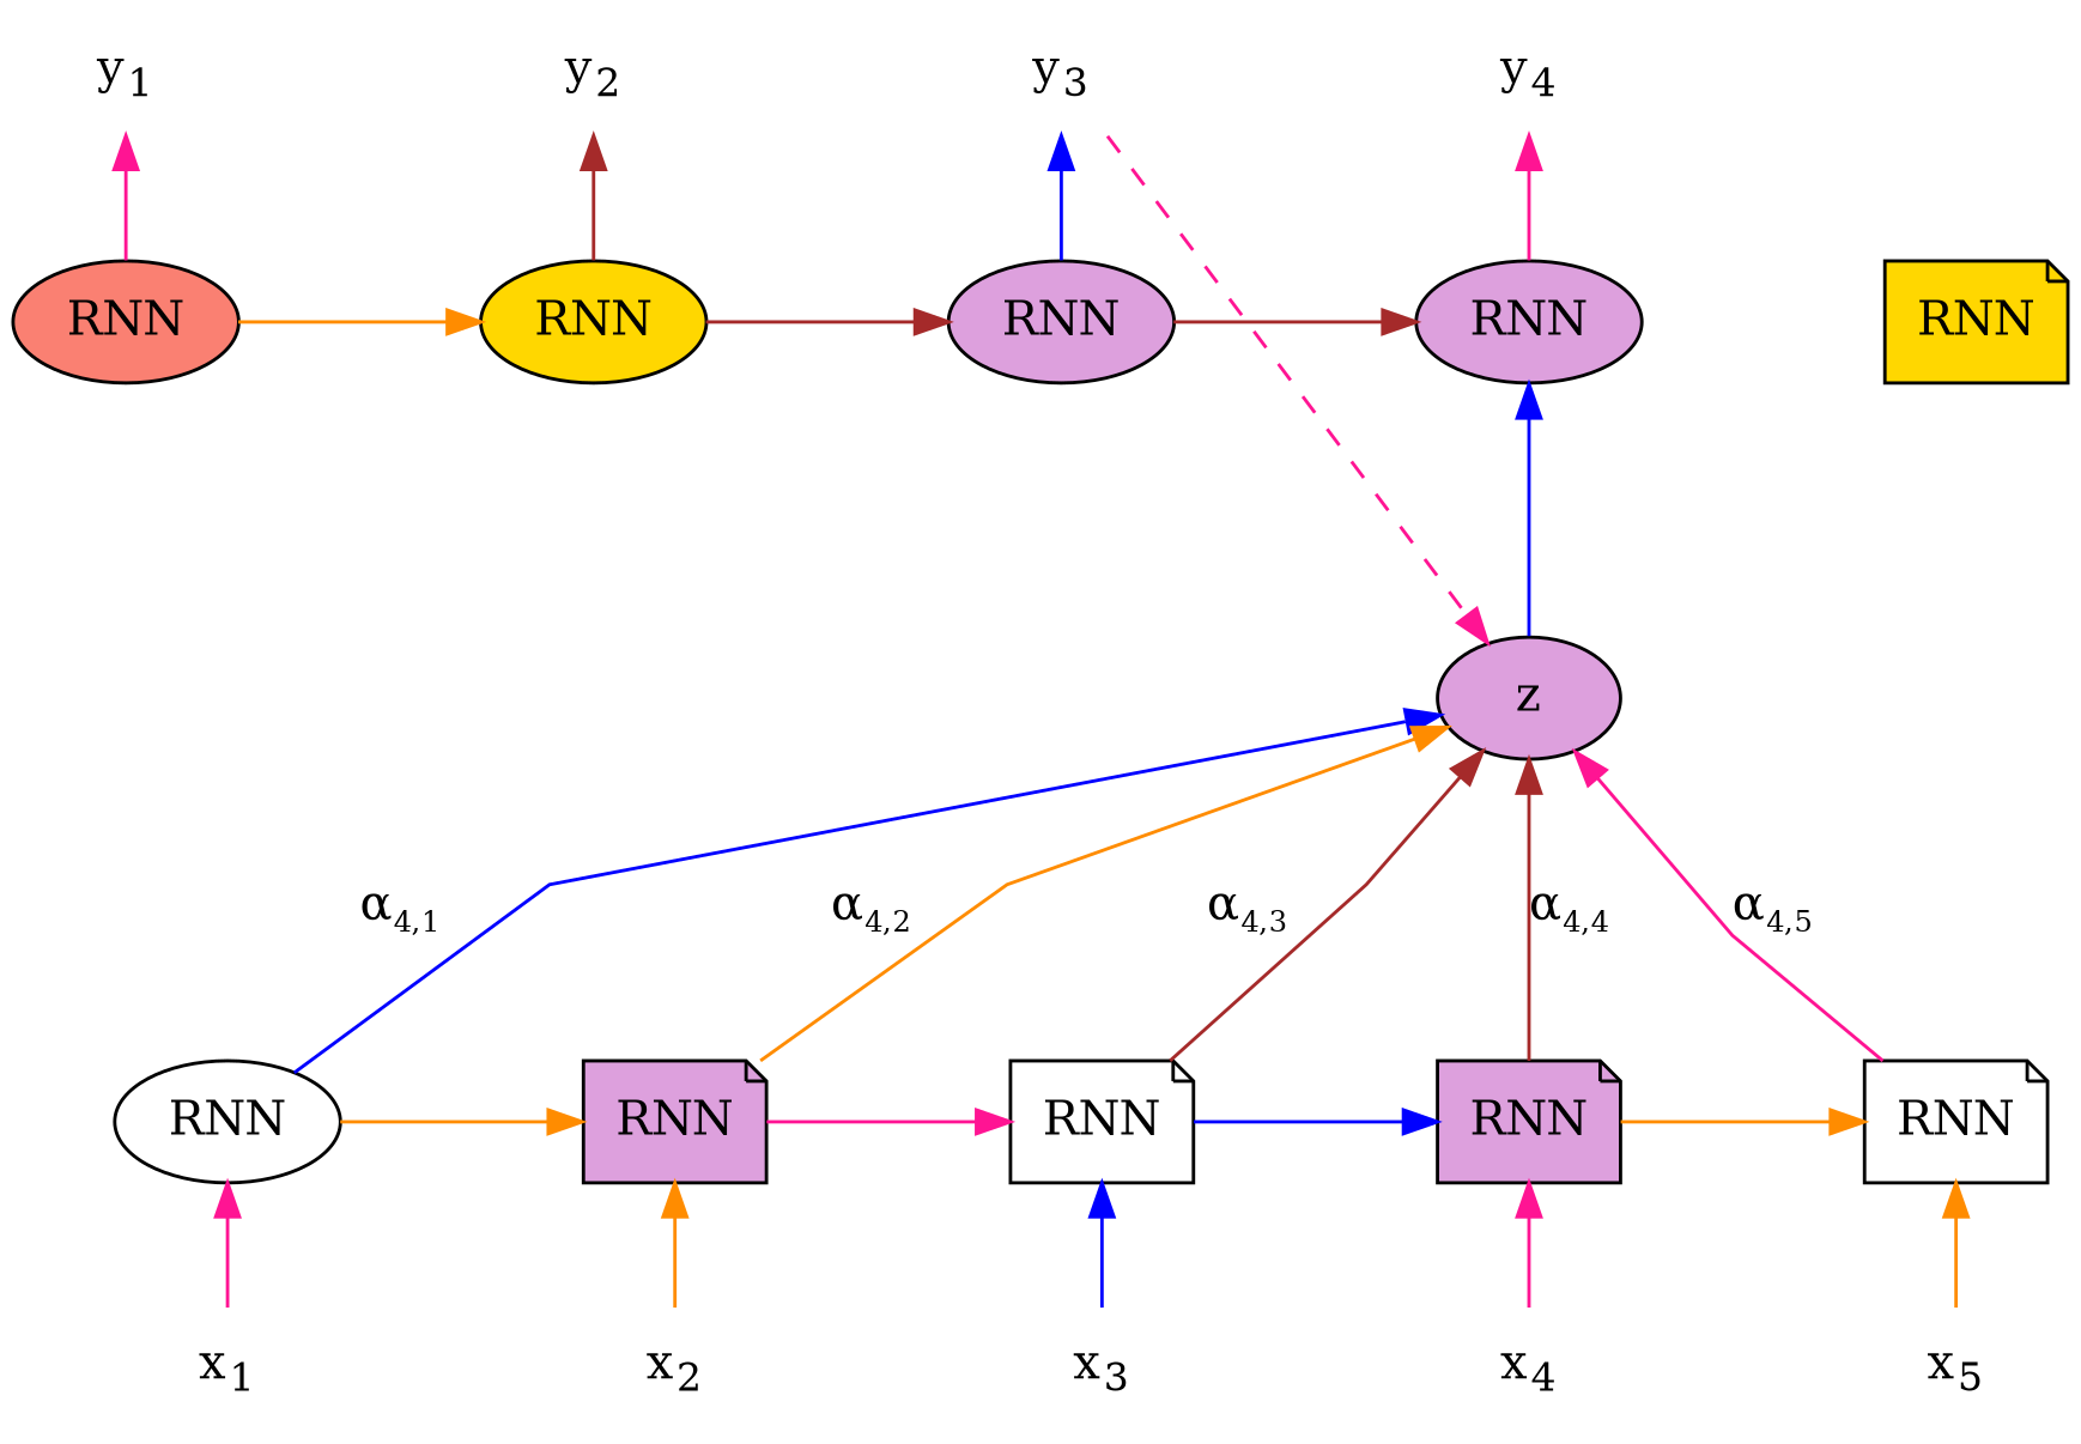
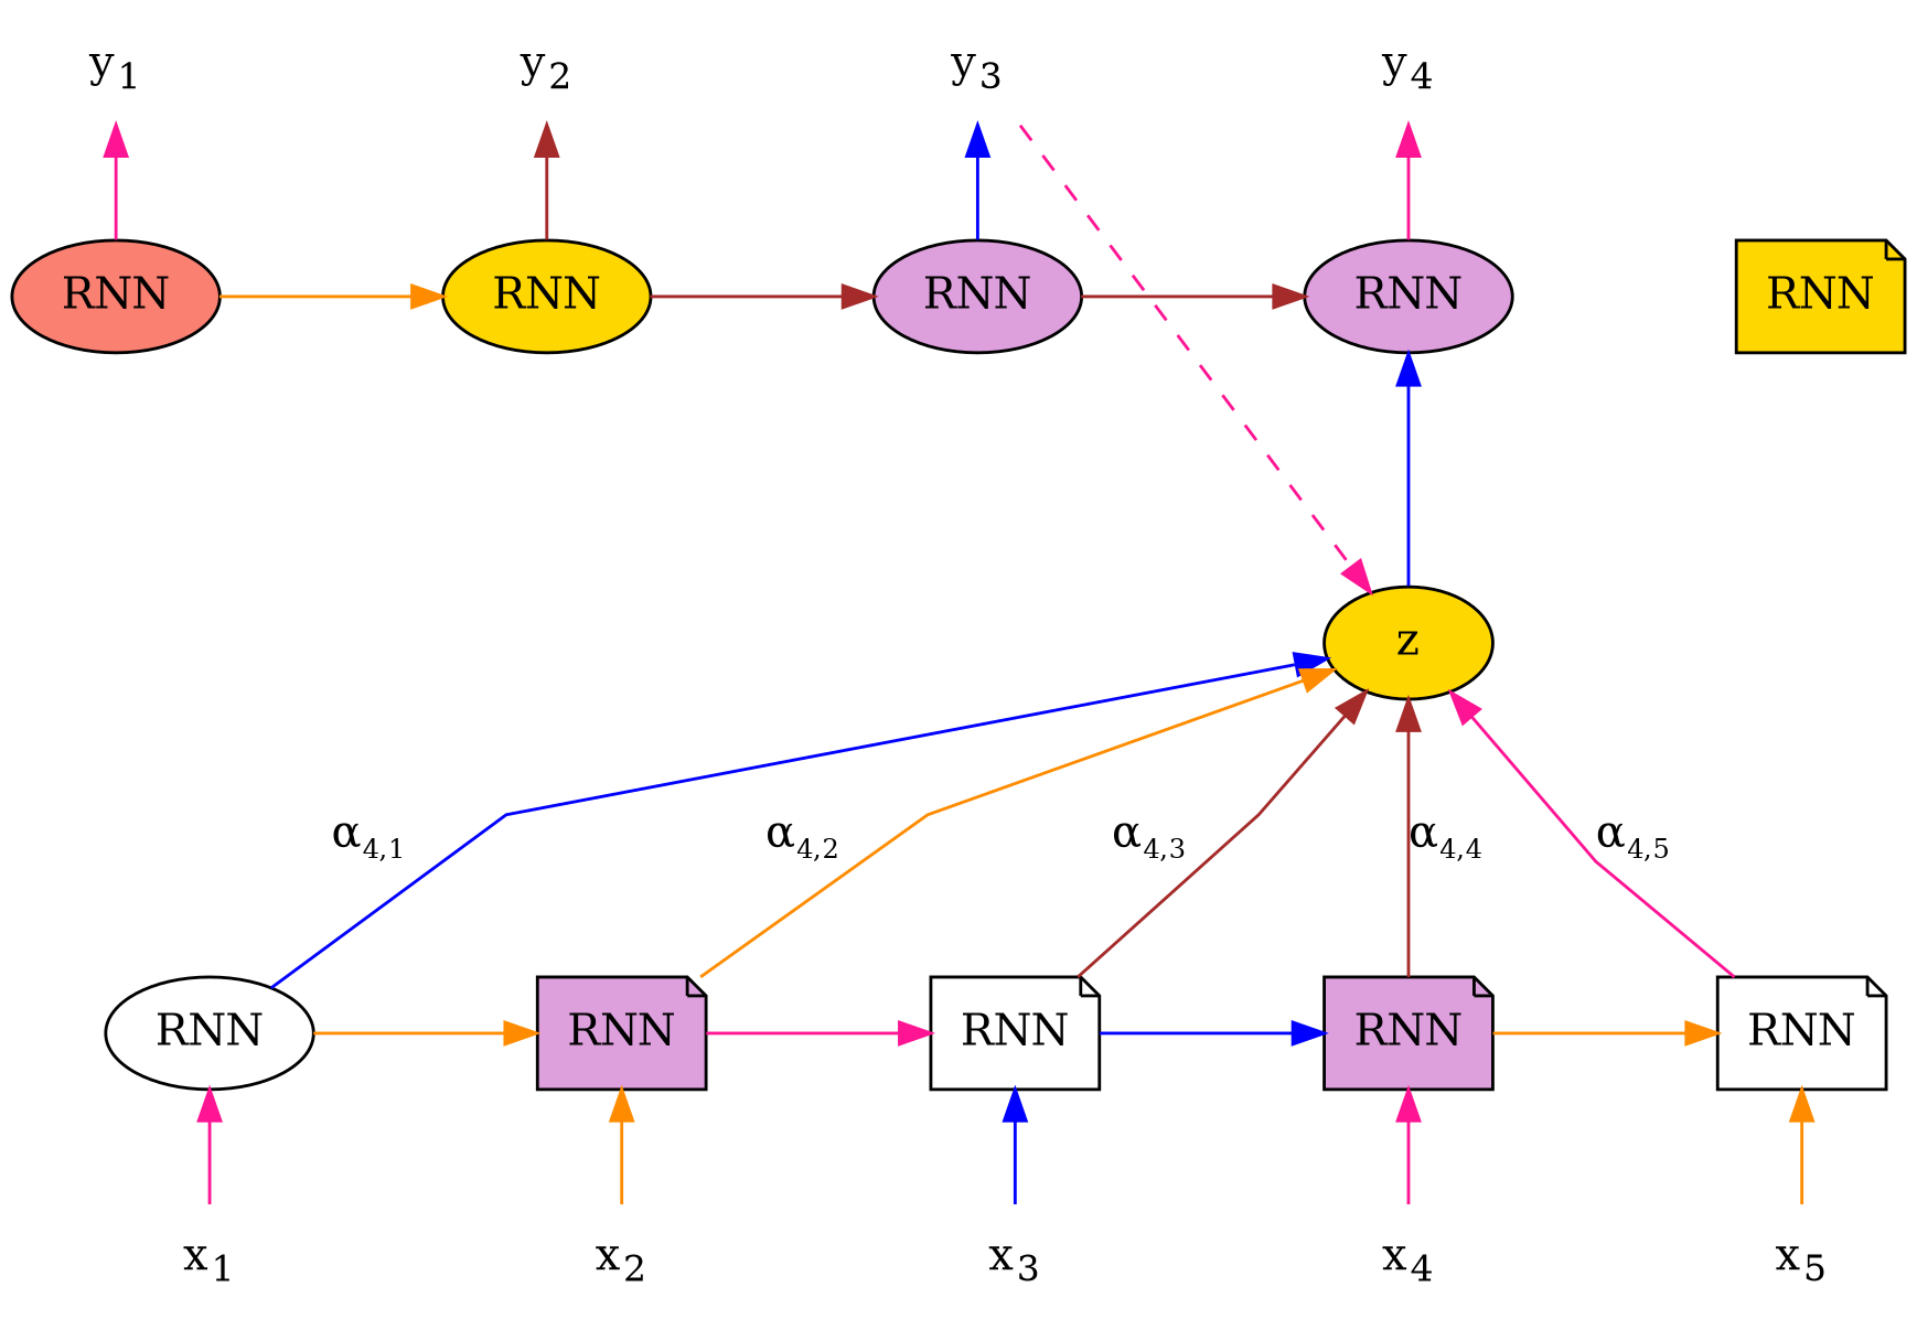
  digraph {
    rankdir=BT
    splines=False
    node [shape=plaintext style=filled]
    edge [color=deeppink]
    n1 [fillcolor=salmon label=RNN shape=ellipse]
    n2 [fillcolor=gold label=RNN shape=ellipse]
    n3 [fillcolor=plum label=RNN shape=ellipse]
    n4 [fillcolor=plum label=RNN shape=ellipse]
    n5 [fillcolor=gold label=RNN shape=note]
    n6 [fillcolor=white label=RNN shape=ellipse]
    n7 [fillcolor=plum label=RNN shape=note]
    n8 [fillcolor=white label=RNN shape=note]
    n9 [fillcolor=plum label=RNN shape=note]
    n10 [fillcolor=white label=RNN shape=note]
    n11 [label=<x<sub>1</sub>> style=""]
    n12 [label=<x<sub>2</sub>> style=""]
    n13 [label=<x<sub>3</sub>> style=""]
    n14 [label=<x<sub>4</sub>> style=""]
    n15 [label=<x<sub>5</sub>> style=""]
    n16 [label=<y<sub>1</sub>> style=""]
    n17 [label=<y<sub>2</sub>> style=""]
    n18 [label=<y<sub>3</sub>> style=""]
-   n19 [fillcolor=plum label=z shape=ellipse]
+   n19 [fillcolor=gold label=z shape=ellipse]
    n20 [label=<y<sub>4</sub>> style=""]
    subgraph sub_1 {
      rank=same
      n1
      n2
      n3
      n4
      n5
    }
    subgraph sub_2 {
      rank=same
      n6
      n7
      n8
      n9
      n10
    }
    n1 -> n2 [minlen=2 color=darkorange]
    n1 -> n16
    n2 -> n3 [minlen=2 color=brown]
    n2 -> n17 [color=brown]
    n3 -> n4 [minlen=2 color=brown]
    n3 -> n18 [color=blue]
    n4 -> n5 [minlen=2 style=invis color=""]
    n4 -> n20
    n6 -> n7 [minlen=2 color=darkorange]
    n6 -> n19 [constraint=False label=<α<sub><font point-size="10">4,1</font></sub>       > color=blue]
    n7 -> n8 [minlen=2]
    n7 -> n19 [constraint=False label=<α<sub><font point-size="10">4,2</font></sub>      > color=darkorange]
    n8 -> n9 [minlen=2 color=blue]
    n8 -> n19 [constraint=False label=<α<sub><font point-size="10">4,3</font></sub>     > color=brown]
    n9 -> n10 [minlen=2 color=darkorange]
    n9 -> n19 [label=<α<sub><font point-size="10">4,4</font></sub>> minlen=2 color=brown]
    n10 -> n19 [constraint=False label=<α<sub><font point-size="10">4,5</font></sub>>]
    n11 -> n6
    n12 -> n7 [color=darkorange]
    n13 -> n8 [color=blue]
    n14 -> n9
    n15 -> n10 [color=darkorange]
    n18 -> n19 [constraint=False style=dashed]
    n19 -> n4 [minlen=2 color=blue]
  }
